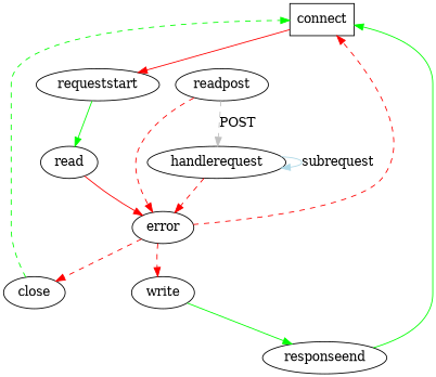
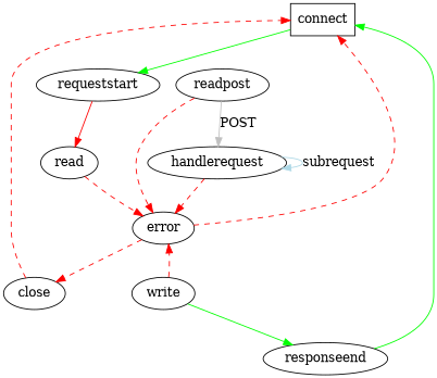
  digraph {
    edge [color=red style=dashed]
    connect [shape=box]
    requeststart
    read
    error
    close
    handlerequest
    readpost
    write
    responseend
-   connect -> requeststart [style=""]
-   requeststart -> read [color=green style=""]
-   read -> error [style=solid]
+   connect -> requeststart [color=green style=""]
+   requeststart -> read [style=""]
+   read -> error
    error -> connect
    error -> close
-   close -> connect [color=green]
+   close -> connect
    handlerequest -> error
    handlerequest -> handlerequest [color=lightblue label=subrequest style=""]
    readpost -> error
-   readpost -> handlerequest [color=grey label=POST]
-   error -> write
+   readpost -> handlerequest [color=grey label=POST style=""]
+   write -> error
    write -> responseend [color=green style=""]
    responseend -> connect [color=green style=""]
  }
